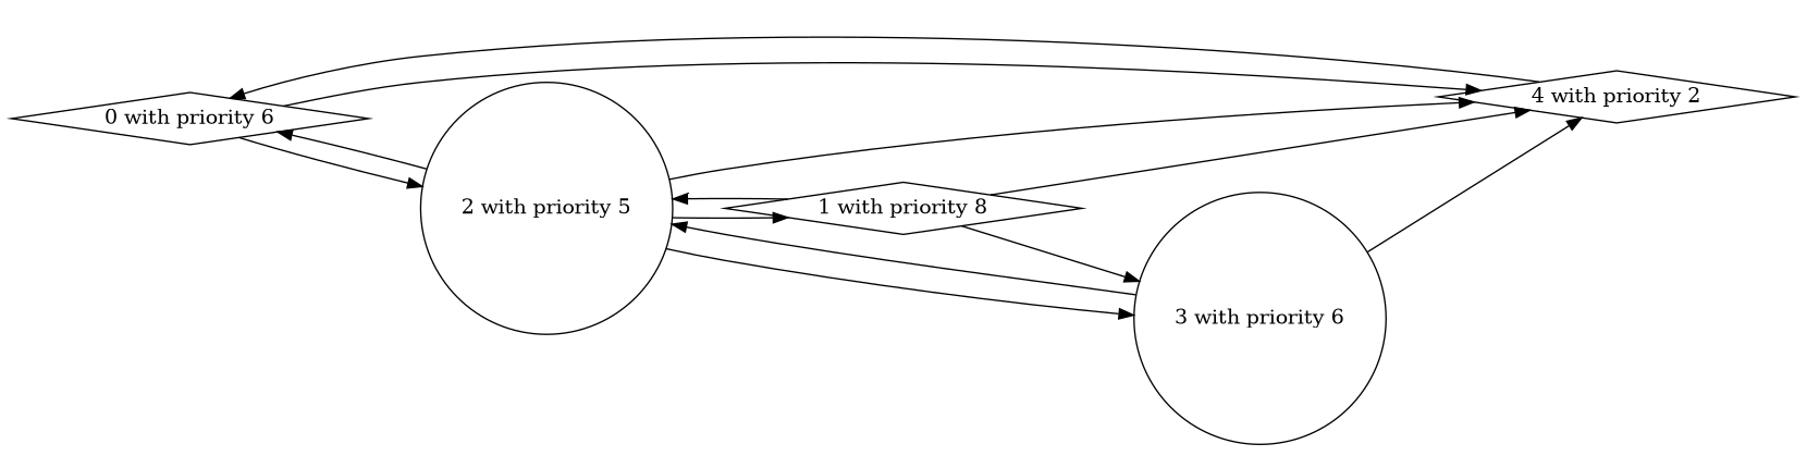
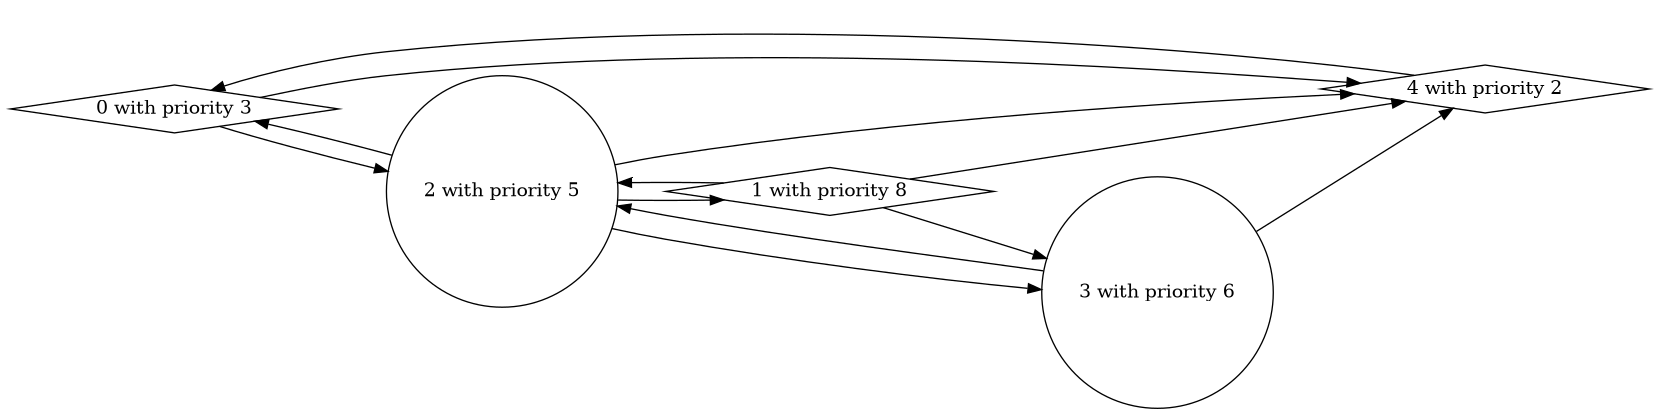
  digraph {
    rankdir=LR
    node [shape=diamond]
-   n1 [label="0 with priority 6"]
+   n1 [label="0 with priority 3"]
    n2 [label="4 with priority 2"]
    n3 [label="2 with priority 5" shape=circle]
    n4 [label="1 with priority 8"]
    n5 [label="3 with priority 6" shape=circle]
    n1 -> n2
    n1 -> n3
    n2 -> n1
    n3 -> n1
    n3 -> n2
    n3 -> n4
    n3 -> n5
    n4 -> n2
    n4 -> n3
    n4 -> n5
    n5 -> n2
    n5 -> n3
  }
